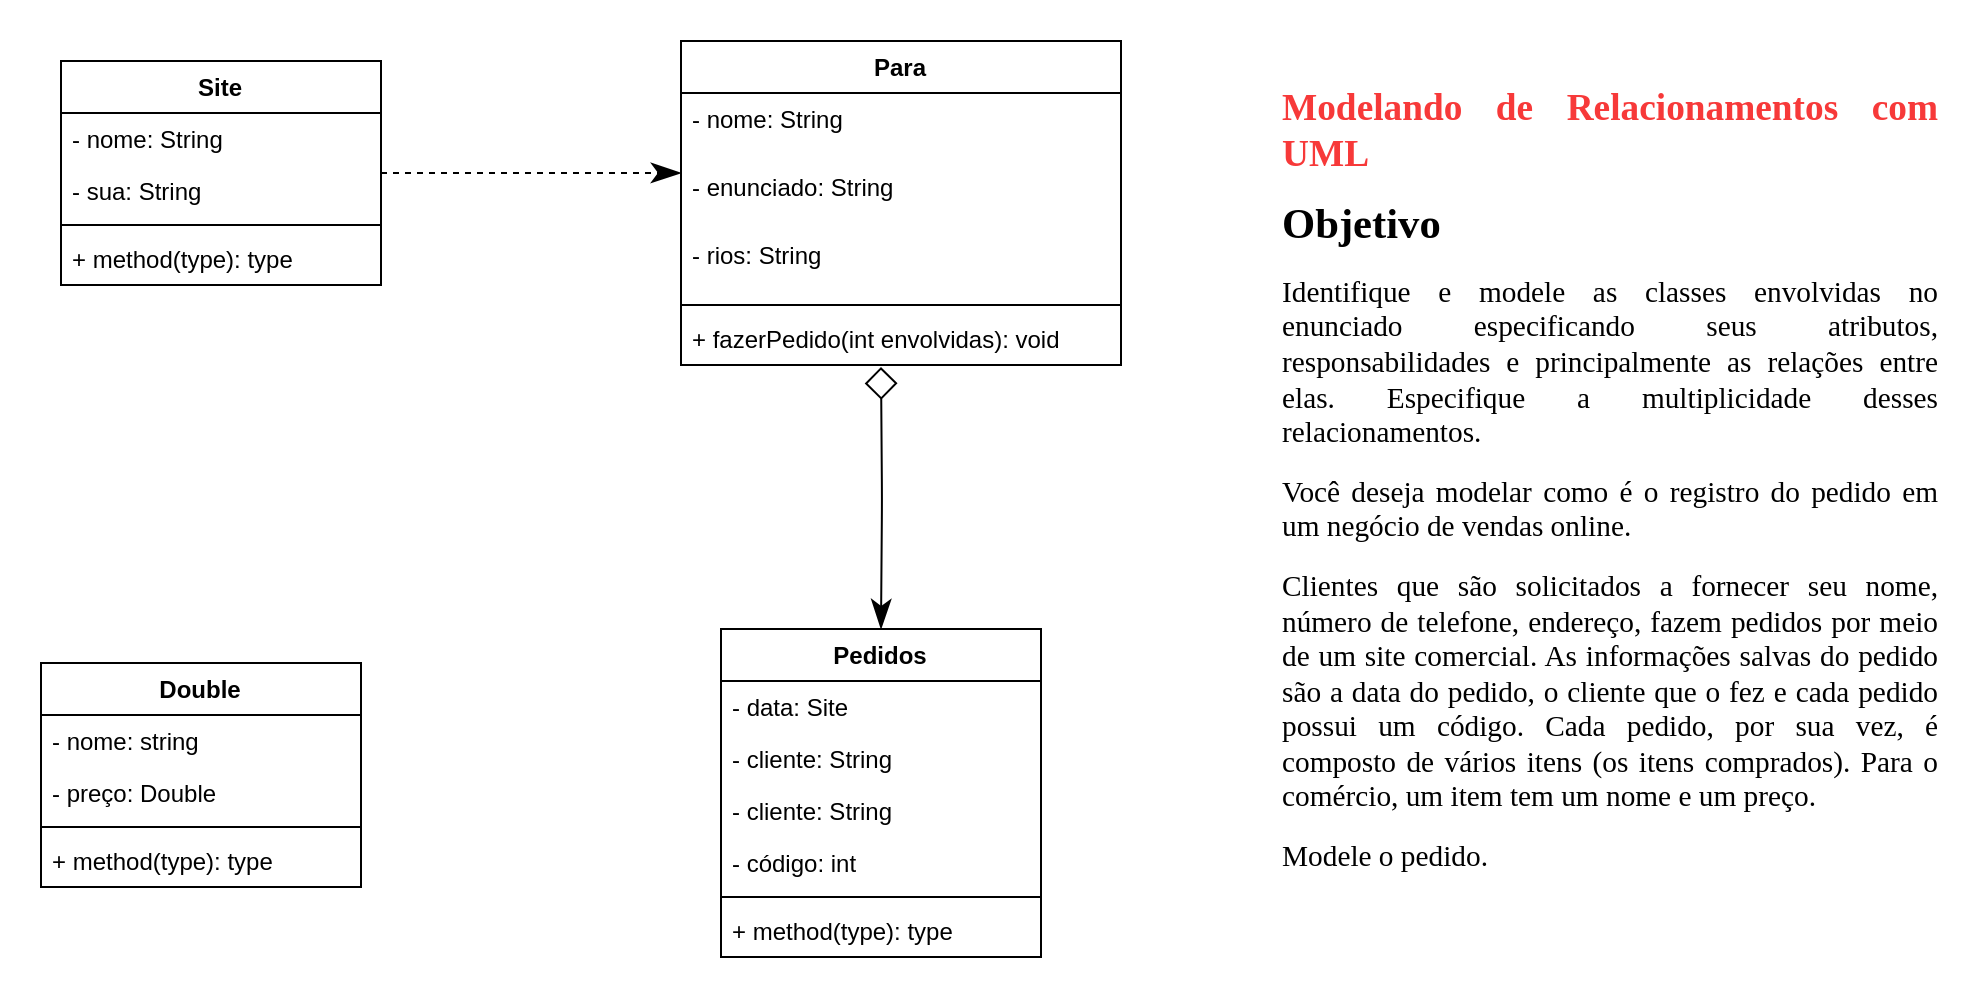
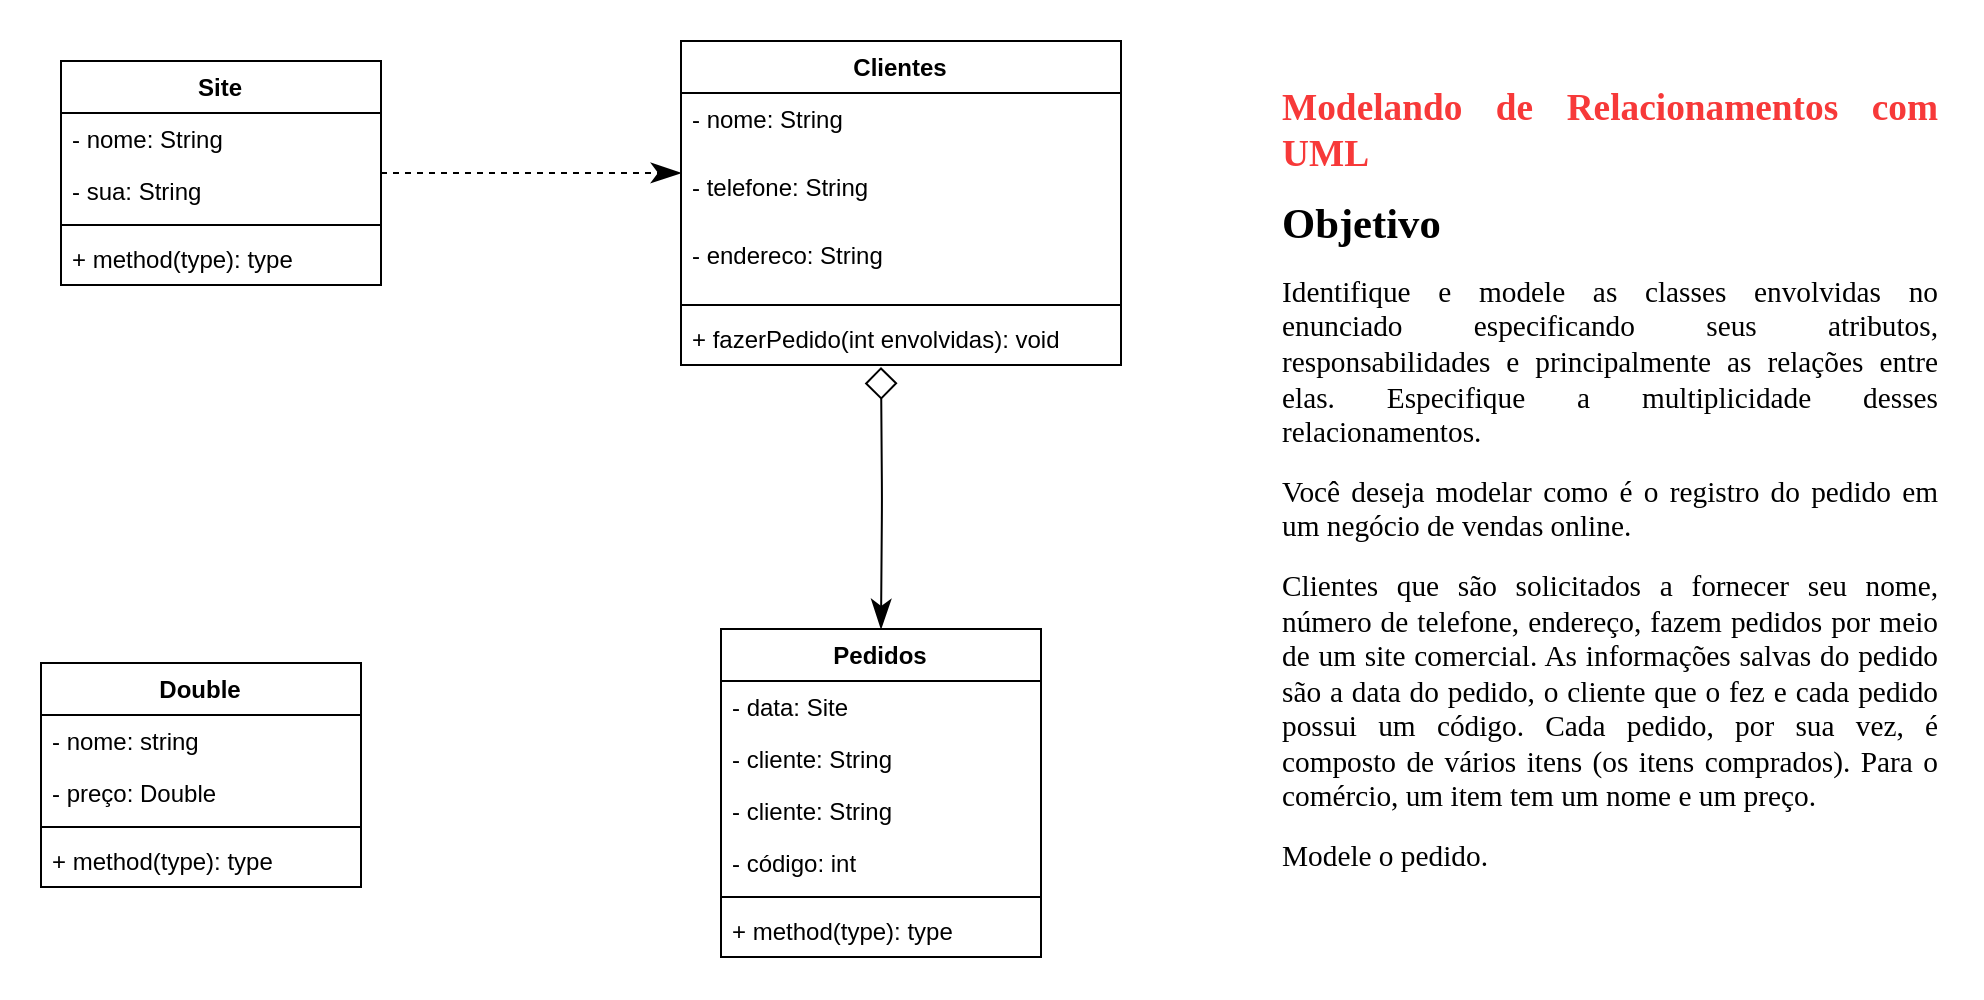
  <mxCell id="0" />
  <mxCell id="1" parent="0" />
  <mxCell id="2" value="Double" style="swimlane;fontStyle=1;align=center;verticalAlign=top;childLayout=stackLayout;horizontal=1;startSize=26;horizontalStack=0;resizeParent=1;resizeParentMax=0;resizeLast=0;collapsible=1;marginBottom=0;" vertex="1" parent="1"><mxGeometry x="20" y="331" width="160" height="112" as="geometry" /></mxCell>
  <mxCell id="3" value="- nome: string" style="text;strokeColor=none;fillColor=none;align=left;verticalAlign=top;spacingLeft=4;spacingRight=4;overflow=hidden;rotatable=0;points=[[0,0.5],[1,0.5]];portConstraint=eastwest;" vertex="1" parent="2"><mxGeometry y="26" width="160" height="26" as="geometry" /></mxCell>
  <mxCell id="4" value="- preço: Double" style="text;strokeColor=none;fillColor=none;align=left;verticalAlign=top;spacingLeft=4;spacingRight=4;overflow=hidden;rotatable=0;points=[[0,0.5],[1,0.5]];portConstraint=eastwest;" vertex="1" parent="2"><mxGeometry y="52" width="160" height="26" as="geometry" /></mxCell>
  <mxCell id="5" value="" style="line;strokeWidth=1;fillColor=none;align=left;verticalAlign=middle;spacingTop=-1;spacingLeft=3;spacingRight=3;rotatable=0;labelPosition=right;points=[];portConstraint=eastwest;" vertex="1" parent="2"><mxGeometry y="78" width="160" height="8" as="geometry" /></mxCell>
  <mxCell id="6" value="+ method(type): type" style="text;strokeColor=none;fillColor=none;align=left;verticalAlign=top;spacingLeft=4;spacingRight=4;overflow=hidden;rotatable=0;points=[[0,0.5],[1,0.5]];portConstraint=eastwest;" vertex="1" parent="2"><mxGeometry y="86" width="160" height="26" as="geometry" /></mxCell>
- <mxCell id="7" value="Para" style="swimlane;fontStyle=1;align=center;verticalAlign=top;childLayout=stackLayout;horizontal=1;startSize=26;horizontalStack=0;resizeParent=1;resizeParentMax=0;resizeLast=0;collapsible=1;marginBottom=0;" vertex="1" parent="1"><mxGeometry x="340" y="20" width="220" height="162" as="geometry" /></mxCell>
+ <mxCell id="7" value="Clientes" style="swimlane;fontStyle=1;align=center;verticalAlign=top;childLayout=stackLayout;horizontal=1;startSize=26;horizontalStack=0;resizeParent=1;resizeParentMax=0;resizeLast=0;collapsible=1;marginBottom=0;" vertex="1" parent="1"><mxGeometry x="340" y="20" width="220" height="162" as="geometry" /></mxCell>
  <mxCell id="8" value="- nome: String" style="text;strokeColor=none;fillColor=none;align=left;verticalAlign=top;spacingLeft=4;spacingRight=4;overflow=hidden;rotatable=0;points=[[0,0.5],[1,0.5]];portConstraint=eastwest;" vertex="1" parent="7"><mxGeometry y="26" width="220" height="34" as="geometry" /></mxCell>
- <mxCell id="9" value="- enunciado: String" style="text;strokeColor=none;fillColor=none;align=left;verticalAlign=top;spacingLeft=4;spacingRight=4;overflow=hidden;rotatable=0;points=[[0,0.5],[1,0.5]];portConstraint=eastwest;" vertex="1" parent="7"><mxGeometry y="60" width="220" height="34" as="geometry" /></mxCell>
- <mxCell id="10" value="- rios: String" style="text;strokeColor=none;fillColor=none;align=left;verticalAlign=top;spacingLeft=4;spacingRight=4;overflow=hidden;rotatable=0;points=[[0,0.5],[1,0.5]];portConstraint=eastwest;" vertex="1" parent="7"><mxGeometry y="94" width="220" height="34" as="geometry" /></mxCell>
+ <mxCell id="9" value="- telefone: String" style="text;strokeColor=none;fillColor=none;align=left;verticalAlign=top;spacingLeft=4;spacingRight=4;overflow=hidden;rotatable=0;points=[[0,0.5],[1,0.5]];portConstraint=eastwest;" vertex="1" parent="7"><mxGeometry y="60" width="220" height="34" as="geometry" /></mxCell>
+ <mxCell id="10" value="- endereco: String" style="text;strokeColor=none;fillColor=none;align=left;verticalAlign=top;spacingLeft=4;spacingRight=4;overflow=hidden;rotatable=0;points=[[0,0.5],[1,0.5]];portConstraint=eastwest;" vertex="1" parent="7"><mxGeometry y="94" width="220" height="34" as="geometry" /></mxCell>
  <mxCell id="11" value="" style="line;strokeWidth=1;fillColor=none;align=left;verticalAlign=middle;spacingTop=-1;spacingLeft=3;spacingRight=3;rotatable=0;labelPosition=right;points=[];portConstraint=eastwest;" vertex="1" parent="7"><mxGeometry y="128" width="220" height="8" as="geometry" /></mxCell>
  <mxCell id="12" value="+ fazerPedido(int envolvidas): void" style="text;strokeColor=none;fillColor=none;align=left;verticalAlign=top;spacingLeft=4;spacingRight=4;overflow=hidden;rotatable=0;points=[[0,0.5],[1,0.5]];portConstraint=eastwest;" vertex="1" parent="7"><mxGeometry y="136" width="220" height="26" as="geometry" /></mxCell>
  <mxCell id="13" value="Pedidos" style="swimlane;fontStyle=1;align=center;verticalAlign=top;childLayout=stackLayout;horizontal=1;startSize=26;horizontalStack=0;resizeParent=1;resizeParentMax=0;resizeLast=0;collapsible=1;marginBottom=0;" vertex="1" parent="1"><mxGeometry x="360" y="314" width="160" height="164" as="geometry" /></mxCell>
  <mxCell id="14" value="- data: Site" style="text;strokeColor=none;fillColor=none;align=left;verticalAlign=top;spacingLeft=4;spacingRight=4;overflow=hidden;rotatable=0;points=[[0,0.5],[1,0.5]];portConstraint=eastwest;" vertex="1" parent="13"><mxGeometry y="26" width="160" height="26" as="geometry" /></mxCell>
  <mxCell id="15" value="- cliente: String" style="text;strokeColor=none;fillColor=none;align=left;verticalAlign=top;spacingLeft=4;spacingRight=4;overflow=hidden;rotatable=0;points=[[0,0.5],[1,0.5]];portConstraint=eastwest;" vertex="1" parent="13"><mxGeometry y="52" width="160" height="26" as="geometry" /></mxCell>
  <mxCell id="16" value="- cliente: String" style="text;strokeColor=none;fillColor=none;align=left;verticalAlign=top;spacingLeft=4;spacingRight=4;overflow=hidden;rotatable=0;points=[[0,0.5],[1,0.5]];portConstraint=eastwest;" vertex="1" parent="13"><mxGeometry y="78" width="160" height="26" as="geometry" /></mxCell>
  <mxCell id="17" value="- código: int" style="text;strokeColor=none;fillColor=none;align=left;verticalAlign=top;spacingLeft=4;spacingRight=4;overflow=hidden;rotatable=0;points=[[0,0.5],[1,0.5]];portConstraint=eastwest;" vertex="1" parent="13"><mxGeometry y="104" width="160" height="26" as="geometry" /></mxCell>
  <mxCell id="18" value="" style="line;strokeWidth=1;fillColor=none;align=left;verticalAlign=middle;spacingTop=-1;spacingLeft=3;spacingRight=3;rotatable=0;labelPosition=right;points=[];portConstraint=eastwest;" vertex="1" parent="13"><mxGeometry y="130" width="160" height="8" as="geometry" /></mxCell>
  <mxCell id="19" value="+ method(type): type" style="text;strokeColor=none;fillColor=none;align=left;verticalAlign=top;spacingLeft=4;spacingRight=4;overflow=hidden;rotatable=0;points=[[0,0.5],[1,0.5]];portConstraint=eastwest;" vertex="1" parent="13"><mxGeometry y="138" width="160" height="26" as="geometry" /></mxCell>
  <mxCell id="20" value="&lt;div class=&quot;page&quot; title=&quot;Page 1&quot;&gt;&lt;div class=&quot;section&quot; style=&quot;background-color: rgb(255 , 255 , 255)&quot;&gt;&lt;div class=&quot;layoutArea&quot;&gt;&lt;div class=&quot;column&quot;&gt;&lt;p style=&quot;text-align: justify&quot;&gt;&lt;span style=&quot;font-size: 14pt ; font-family: &amp;#34;opensans&amp;#34; ; font-weight: 700 ; color: rgb(247 , 57 , 57)&quot;&gt;Modelando de Relacionamentos com UML&lt;/span&gt;&lt;/p&gt;&lt;p style=&quot;text-align: justify&quot;&gt;&lt;span style=&quot;font-size: 16pt ; font-family: &amp;#34;opensans&amp;#34; ; font-weight: 700&quot;&gt;Objetivo&lt;/span&gt;&lt;/p&gt;&lt;p style=&quot;text-align: justify&quot;&gt;&lt;span style=&quot;font-size: 11pt ; font-family: &amp;#34;opensans&amp;#34;&quot;&gt;Identifique e modele as classes envolvidas no enunciado especificando seus atributos, responsabilidades e principalmente as relações entre elas. Especifique a multiplicidade desses relacionamentos.&lt;/span&gt;&lt;/p&gt;&lt;p style=&quot;text-align: justify&quot;&gt;&lt;span style=&quot;font-size: 11pt ; font-family: &amp;#34;opensans&amp;#34;&quot;&gt;Você deseja modelar como é o registro do pedido em um negócio de vendas online.&lt;/span&gt;&lt;/p&gt;&lt;p style=&quot;text-align: justify&quot;&gt;&lt;span style=&quot;font-size: 11pt ; font-family: &amp;#34;opensans&amp;#34;&quot;&gt;Clientes que são solicitados a fornecer seu nome, número de telefone, endereço, fazem pedidos por meio de um site comercial. As informações salvas do pedido são a data do pedido, o cliente que o fez e cada pedido possui um código. Cada pedido, por sua vez, é composto de vários itens (os itens comprados). Para o comércio, um item tem um nome e um preço.&lt;/span&gt;&lt;/p&gt;&lt;p&gt;&lt;div style=&quot;text-align: justify&quot;&gt;&lt;span style=&quot;font-family: &amp;#34;opensans&amp;#34; ; font-size: 11pt&quot;&gt;Modele o pedido.&lt;/span&gt;&lt;/div&gt;&lt;/p&gt;&lt;/div&gt;&lt;/div&gt;&lt;/div&gt;&lt;/div&gt;" style="text;html=1;strokeColor=none;fillColor=none;align=center;verticalAlign=middle;whiteSpace=wrap;rounded=0;" vertex="1" parent="1"><mxGeometry x="640" y="20" width="330" height="440" as="geometry" /></mxCell>
  <mxCell id="21" value="" style="endArrow=classicThin;html=1;endSize=12;startArrow=diamond;startSize=14;startFill=0;edgeStyle=orthogonalEdgeStyle;align=left;verticalAlign=bottom;entryX=0.5;entryY=0;entryDx=0;entryDy=0;endFill=1;" edge="1" parent="1" target="13"><mxGeometry x="-1" y="3" relative="1" as="geometry"><mxPoint x="440" y="183" as="sourcePoint" /><mxPoint x="630" y="320" as="targetPoint" /></mxGeometry></mxCell>
  <mxCell id="22" style="edgeStyle=none;rounded=1;orthogonalLoop=1;jettySize=auto;html=1;entryX=0;entryY=0.176;entryDx=0;entryDy=0;entryPerimeter=0;startArrow=none;startFill=0;endArrow=classicThin;endFill=1;startSize=14;endSize=12;dashed=1;" edge="1" parent="1" source="23" target="9"><mxGeometry relative="1" as="geometry" /></mxCell>
  <mxCell id="23" value="Site" style="swimlane;fontStyle=1;align=center;verticalAlign=top;childLayout=stackLayout;horizontal=1;startSize=26;horizontalStack=0;resizeParent=1;resizeParentMax=0;resizeLast=0;collapsible=1;marginBottom=0;" vertex="1" parent="1"><mxGeometry x="30" y="30" width="160" height="112" as="geometry" /></mxCell>
  <mxCell id="24" value="- nome: String" style="text;strokeColor=none;fillColor=none;align=left;verticalAlign=top;spacingLeft=4;spacingRight=4;overflow=hidden;rotatable=0;points=[[0,0.5],[1,0.5]];portConstraint=eastwest;" vertex="1" parent="23"><mxGeometry y="26" width="160" height="26" as="geometry" /></mxCell>
  <mxCell id="25" value="- sua: String" style="text;strokeColor=none;fillColor=none;align=left;verticalAlign=top;spacingLeft=4;spacingRight=4;overflow=hidden;rotatable=0;points=[[0,0.5],[1,0.5]];portConstraint=eastwest;" vertex="1" parent="23"><mxGeometry y="52" width="160" height="26" as="geometry" /></mxCell>
  <mxCell id="26" value="" style="line;strokeWidth=1;fillColor=none;align=left;verticalAlign=middle;spacingTop=-1;spacingLeft=3;spacingRight=3;rotatable=0;labelPosition=right;points=[];portConstraint=eastwest;" vertex="1" parent="23"><mxGeometry y="78" width="160" height="8" as="geometry" /></mxCell>
  <mxCell id="27" value="+ method(type): type" style="text;strokeColor=none;fillColor=none;align=left;verticalAlign=top;spacingLeft=4;spacingRight=4;overflow=hidden;rotatable=0;points=[[0,0.5],[1,0.5]];portConstraint=eastwest;" vertex="1" parent="23"><mxGeometry y="86" width="160" height="26" as="geometry" /></mxCell>
